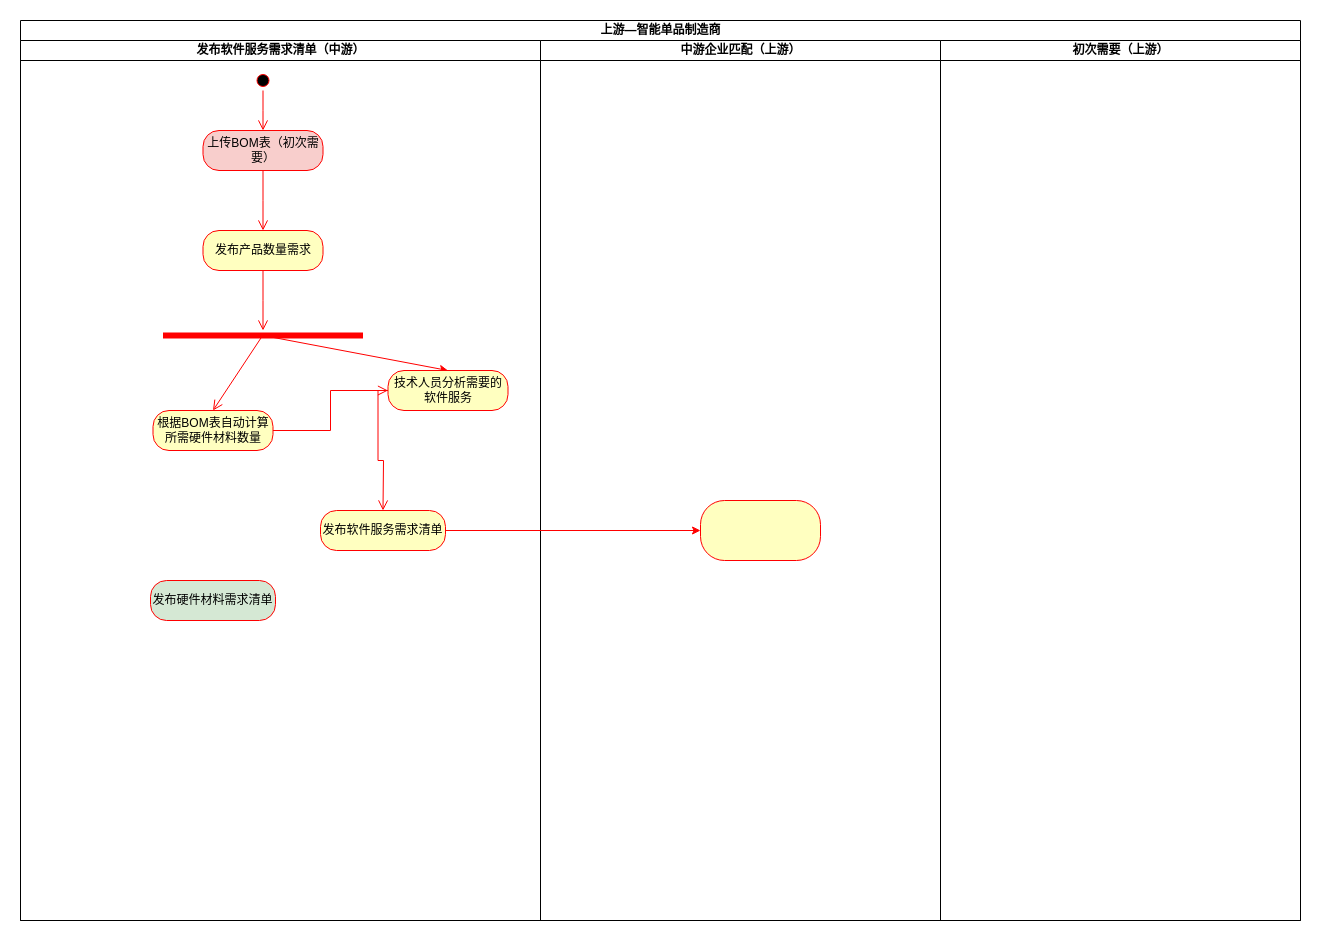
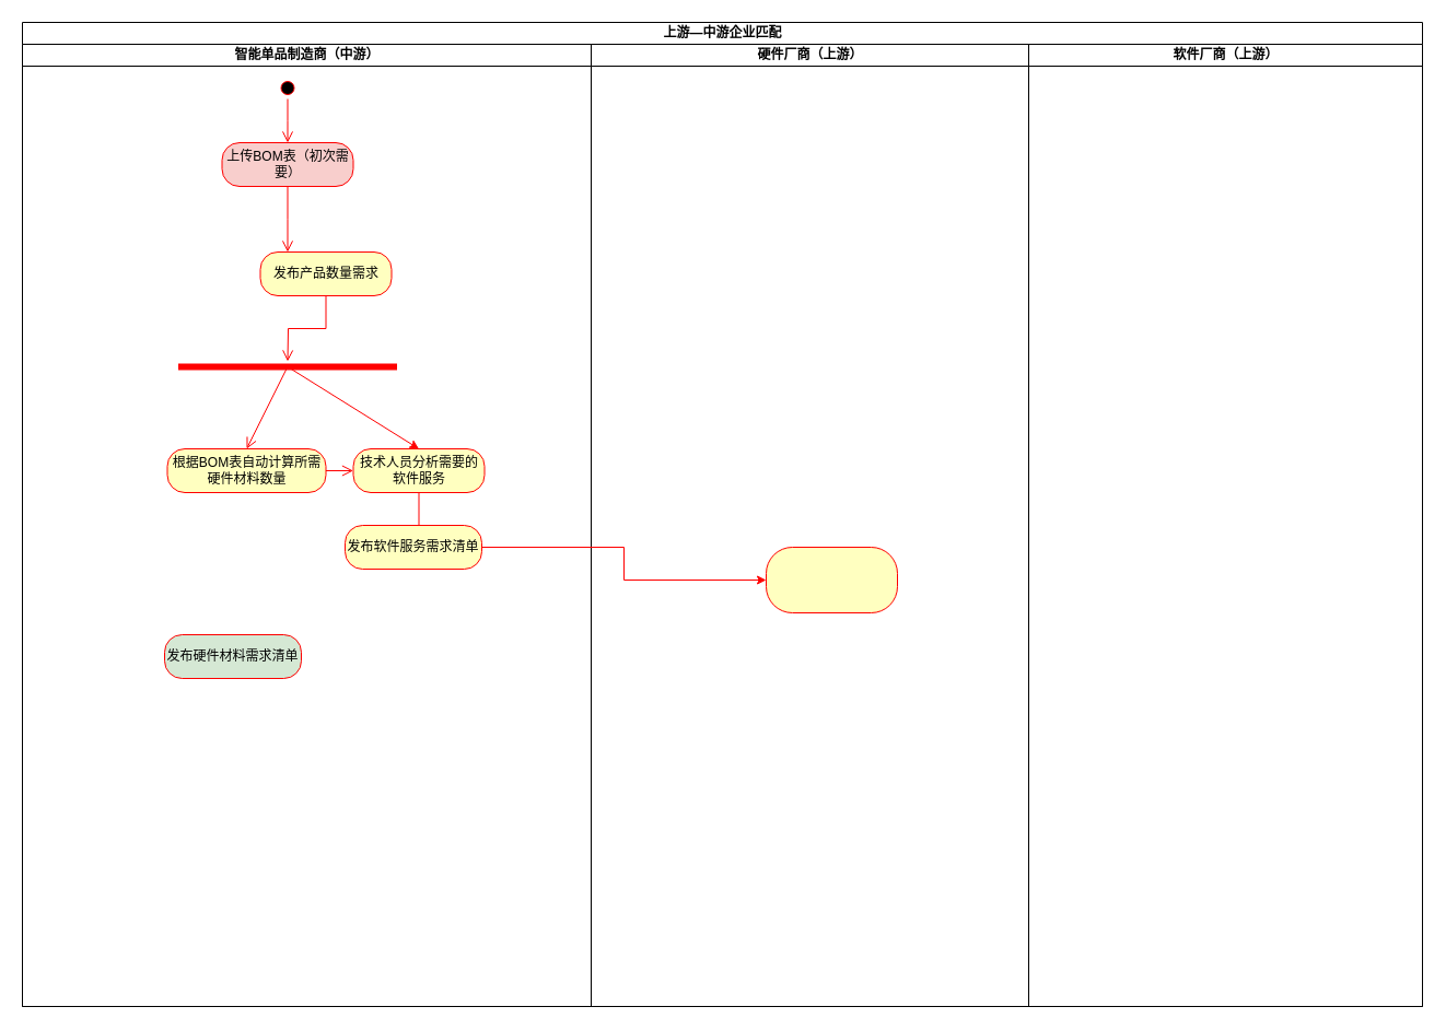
  <mxCell id="0" />
  <mxCell id="1" parent="0" />
- <mxCell id="2" value="上游—智能单品制造商" style="swimlane;childLayout=stackLayout;resizeParent=1;resizeParentMax=0;startSize=20;html=1;" vertex="1" parent="1"><mxGeometry x="20" y="20" width="1280" height="900" as="geometry" /></mxCell>
- <mxCell id="3" value="发布软件服务需求清单（中游）" style="swimlane;startSize=20;html=1;" vertex="1" parent="2"><mxGeometry y="20" width="520" height="880" as="geometry" /></mxCell>
+ <mxCell id="2" value="上游—中游企业匹配" style="swimlane;childLayout=stackLayout;resizeParent=1;resizeParentMax=0;startSize=20;html=1;" vertex="1" parent="1"><mxGeometry x="20" y="20" width="1280" height="900" as="geometry" /></mxCell>
+ <mxCell id="3" value="智能单品制造商（中游）" style="swimlane;startSize=20;html=1;" vertex="1" parent="2"><mxGeometry y="20" width="520" height="880" as="geometry" /></mxCell>
  <mxCell id="4" value="" style="edgeStyle=orthogonalEdgeStyle;html=1;verticalAlign=bottom;endArrow=open;endSize=8;strokeColor=#ff0000;rounded=0;" edge="1" source="14" parent="3" target="15"><mxGeometry relative="1" as="geometry"><mxPoint x="192.5" y="490" as="targetPoint" /></mxGeometry></mxCell>
  <mxCell id="5" value="" style="ellipse;html=1;shape=startState;fillColor=#000000;strokeColor=#ff0000;" vertex="1" parent="3"><mxGeometry x="232.5" y="30" width="20" height="20" as="geometry" /></mxCell>
  <mxCell id="6" value="" style="edgeStyle=orthogonalEdgeStyle;html=1;verticalAlign=bottom;endArrow=open;endSize=8;strokeColor=#ff0000;rounded=0;" edge="1" source="5" parent="3"><mxGeometry relative="1" as="geometry"><mxPoint x="242.5" y="90" as="targetPoint" /></mxGeometry></mxCell>
  <mxCell id="7" value="上传BOM表（初次需要）" style="rounded=1;whiteSpace=wrap;html=1;arcSize=40;fontColor=#000000;fillColor=#f8cecc;strokeColor=#ff0000;" vertex="1" parent="3"><mxGeometry x="182.5" y="90" width="120" height="40" as="geometry" /></mxCell>
  <mxCell id="8" value="" style="edgeStyle=orthogonalEdgeStyle;html=1;verticalAlign=bottom;endArrow=open;endSize=8;strokeColor=#ff0000;rounded=0;" edge="1" source="7" parent="3"><mxGeometry relative="1" as="geometry"><mxPoint x="242.5" y="190" as="targetPoint" /></mxGeometry></mxCell>
- <mxCell id="9" value="发布产品数量需求" style="rounded=1;whiteSpace=wrap;html=1;arcSize=40;fontColor=#000000;fillColor=#ffffc0;strokeColor=#ff0000;" vertex="1" parent="3"><mxGeometry x="182.5" y="190" width="120" height="40" as="geometry" /></mxCell>
+ <mxCell id="9" value="发布产品数量需求" style="rounded=1;whiteSpace=wrap;html=1;arcSize=40;fontColor=#000000;fillColor=#ffffc0;strokeColor=#ff0000;" vertex="1" parent="3"><mxGeometry x="217.5" y="190" width="120" height="40" as="geometry" /></mxCell>
  <mxCell id="10" value="" style="edgeStyle=orthogonalEdgeStyle;html=1;verticalAlign=bottom;endArrow=open;endSize=8;strokeColor=#ff0000;rounded=0;" edge="1" source="9" parent="3"><mxGeometry relative="1" as="geometry"><mxPoint x="242.5" y="290" as="targetPoint" /></mxGeometry></mxCell>
  <mxCell id="11" style="rounded=0;orthogonalLoop=1;jettySize=auto;html=1;fillColor=#e51400;strokeColor=#FF0000;entryX=0.5;entryY=0;entryDx=0;entryDy=0;" edge="1" parent="3" target="15"><mxGeometry relative="1" as="geometry"><mxPoint x="242.5" y="295" as="sourcePoint" /></mxGeometry></mxCell>
  <mxCell id="12" value="" style="shape=line;html=1;strokeWidth=6;strokeColor=#ff0000;" vertex="1" parent="3"><mxGeometry x="142.5" y="290" width="200" height="10" as="geometry" /></mxCell>
  <mxCell id="13" value="" style="html=1;verticalAlign=bottom;endArrow=open;endSize=8;strokeColor=#ff0000;rounded=0;entryX=0.5;entryY=0;entryDx=0;entryDy=0;exitX=0.503;exitY=0.351;exitDx=0;exitDy=0;exitPerimeter=0;" edge="1" source="12" parent="3" target="14"><mxGeometry relative="1" as="geometry"><mxPoint x="242.5" y="370" as="targetPoint" /></mxGeometry></mxCell>
- <mxCell id="14" value="根据BOM表自动计算所需硬件材料数量" style="rounded=1;whiteSpace=wrap;html=1;arcSize=40;fontColor=#000000;fillColor=#ffffc0;strokeColor=#ff0000;" vertex="1" parent="3"><mxGeometry x="132.5" y="370" width="120" height="40" as="geometry" /></mxCell>
- <mxCell id="15" value="技术人员分析需要的软件服务" style="rounded=1;whiteSpace=wrap;html=1;arcSize=40;fontColor=#000000;fillColor=#ffffc0;strokeColor=#ff0000;" vertex="1" parent="3"><mxGeometry x="367.5" y="330" width="120" height="40" as="geometry" /></mxCell>
+ <mxCell id="14" value="根据BOM表自动计算所需硬件材料数量" style="rounded=1;whiteSpace=wrap;html=1;arcSize=40;fontColor=#000000;fillColor=#ffffc0;strokeColor=#ff0000;" vertex="1" parent="3"><mxGeometry x="132.5" y="370" width="145" height="40" as="geometry" /></mxCell>
+ <mxCell id="15" value="技术人员分析需要的软件服务" style="rounded=1;whiteSpace=wrap;html=1;arcSize=40;fontColor=#000000;fillColor=#ffffc0;strokeColor=#ff0000;" vertex="1" parent="3"><mxGeometry x="302.5" y="370" width="120" height="40" as="geometry" /></mxCell>
  <mxCell id="16" value="" style="edgeStyle=orthogonalEdgeStyle;html=1;verticalAlign=bottom;endArrow=open;endSize=8;strokeColor=#ff0000;rounded=0;" edge="1" source="15" parent="3"><mxGeometry relative="1" as="geometry"><mxPoint x="362.5" y="470" as="targetPoint" /></mxGeometry></mxCell>
  <mxCell id="17" value="发布硬件材料需求清单" style="rounded=1;whiteSpace=wrap;html=1;arcSize=40;fontColor=#000000;fillColor=#d5e8d4;strokeColor=#ff0000;" vertex="1" parent="3"><mxGeometry x="130" y="540" width="125" height="40" as="geometry" /></mxCell>
- <mxCell id="18" value="发布软件服务需求清单" style="rounded=1;whiteSpace=wrap;html=1;arcSize=40;fontColor=#000000;fillColor=#ffffc0;strokeColor=#ff0000;" vertex="1" parent="3"><mxGeometry x="300" y="470" width="125" height="40" as="geometry" /></mxCell>
- <mxCell id="19" value="中游企业匹配（上游）" style="swimlane;startSize=20;html=1;" vertex="1" parent="2"><mxGeometry x="520" y="20" width="400" height="880" as="geometry" /></mxCell>
+ <mxCell id="18" value="发布软件服务需求清单" style="rounded=1;whiteSpace=wrap;html=1;arcSize=40;fontColor=#000000;fillColor=#ffffc0;strokeColor=#ff0000;" vertex="1" parent="3"><mxGeometry x="295" y="440" width="125" height="40" as="geometry" /></mxCell>
+ <mxCell id="19" value="硬件厂商（上游）" style="swimlane;startSize=20;html=1;" vertex="1" parent="2"><mxGeometry x="520" y="20" width="400" height="880" as="geometry" /></mxCell>
  <mxCell id="20" value="" style="whiteSpace=wrap;html=1;fillColor=#ffffc0;strokeColor=#ff0000;fontColor=#000000;rounded=1;arcSize=40;" vertex="1" parent="19"><mxGeometry x="160" y="460" width="120" height="60" as="geometry" /></mxCell>
- <mxCell id="21" value="初次需要（上游）" style="swimlane;startSize=20;html=1;" vertex="1" parent="2"><mxGeometry x="920" y="20" width="360" height="880" as="geometry" /></mxCell>
+ <mxCell id="21" value="软件厂商（上游）" style="swimlane;startSize=20;html=1;" vertex="1" parent="2"><mxGeometry x="920" y="20" width="360" height="880" as="geometry" /></mxCell>
  <mxCell id="22" value="" style="edgeStyle=orthogonalEdgeStyle;rounded=0;orthogonalLoop=1;jettySize=auto;html=1;strokeColor=#ff0000;" edge="1" parent="2" source="18" target="20"><mxGeometry relative="1" as="geometry" /></mxCell>
